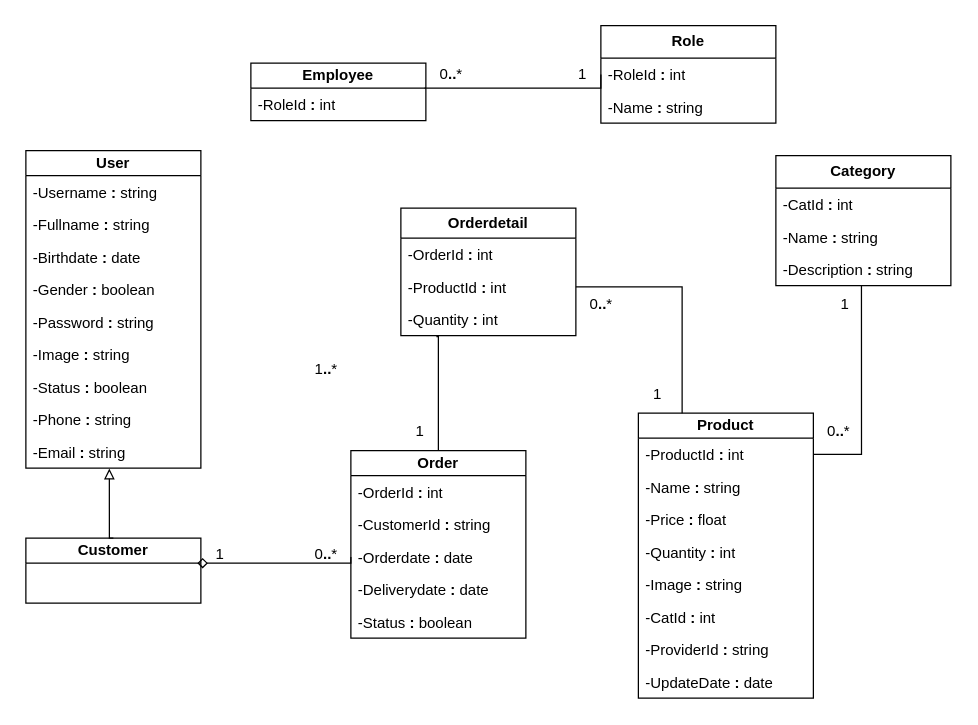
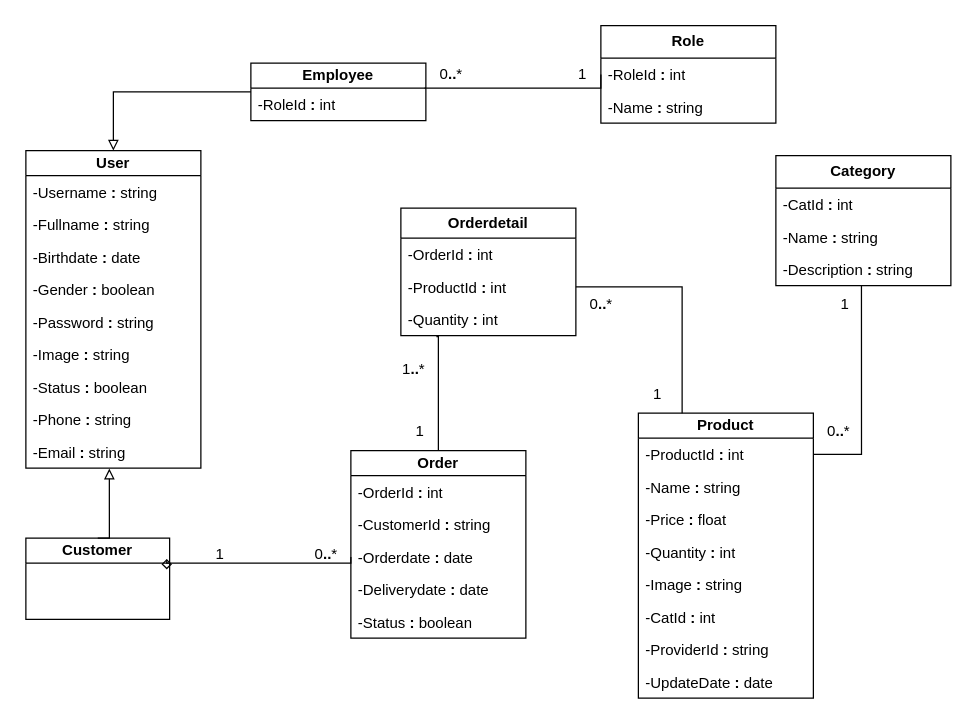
  <mxCell id="0" />
  <mxCell id="1" parent="0" />
  <mxCell id="2" value="&lt;b&gt;User&lt;/b&gt;" style="swimlane;fontStyle=0;childLayout=stackLayout;horizontal=1;startSize=20;fillColor=none;horizontalStack=0;resizeParent=1;resizeParentMax=0;resizeLast=0;collapsible=1;marginBottom=0;whiteSpace=wrap;html=1;" vertex="1" parent="1"><mxGeometry x="20" y="120" width="140" height="254" as="geometry"><mxRectangle x="150" y="210" width="100" height="30" as="alternateBounds" /></mxGeometry></mxCell>
  <mxCell id="3" value="-Username &lt;b&gt;: &lt;/b&gt;string" style="text;strokeColor=none;fillColor=none;align=left;verticalAlign=top;spacingLeft=4;spacingRight=4;overflow=hidden;rotatable=0;points=[[0,0.5],[1,0.5]];portConstraint=eastwest;whiteSpace=wrap;html=1;" vertex="1" parent="2"><mxGeometry y="20" width="140" height="26" as="geometry" /></mxCell>
  <mxCell id="4" value="-Fullname &lt;b&gt;: &lt;/b&gt;string" style="text;strokeColor=none;fillColor=none;align=left;verticalAlign=top;spacingLeft=4;spacingRight=4;overflow=hidden;rotatable=0;points=[[0,0.5],[1,0.5]];portConstraint=eastwest;whiteSpace=wrap;html=1;" vertex="1" parent="2"><mxGeometry y="46" width="140" height="26" as="geometry" /></mxCell>
  <mxCell id="5" value="&lt;div&gt;-Birthdate &lt;b&gt;: &lt;/b&gt;date&lt;/div&gt;" style="text;strokeColor=none;fillColor=none;align=left;verticalAlign=top;spacingLeft=4;spacingRight=4;overflow=hidden;rotatable=0;points=[[0,0.5],[1,0.5]];portConstraint=eastwest;whiteSpace=wrap;html=1;" vertex="1" parent="2"><mxGeometry y="72" width="140" height="26" as="geometry" /></mxCell>
  <mxCell id="6" value="&lt;div&gt;-Gender &lt;b&gt;: &lt;/b&gt;boolean&lt;/div&gt;" style="text;strokeColor=none;fillColor=none;align=left;verticalAlign=top;spacingLeft=4;spacingRight=4;overflow=hidden;rotatable=0;points=[[0,0.5],[1,0.5]];portConstraint=eastwest;whiteSpace=wrap;html=1;" vertex="1" parent="2"><mxGeometry y="98" width="140" height="26" as="geometry" /></mxCell>
  <mxCell id="7" value="-Password &lt;b&gt;: &lt;/b&gt;string" style="text;strokeColor=none;fillColor=none;align=left;verticalAlign=top;spacingLeft=4;spacingRight=4;overflow=hidden;rotatable=0;points=[[0,0.5],[1,0.5]];portConstraint=eastwest;whiteSpace=wrap;html=1;" vertex="1" parent="2"><mxGeometry y="124" width="140" height="26" as="geometry" /></mxCell>
  <mxCell id="8" value="-Image &lt;b&gt;: &lt;/b&gt;string" style="text;strokeColor=none;fillColor=none;align=left;verticalAlign=top;spacingLeft=4;spacingRight=4;overflow=hidden;rotatable=0;points=[[0,0.5],[1,0.5]];portConstraint=eastwest;whiteSpace=wrap;html=1;" vertex="1" parent="2"><mxGeometry y="150" width="140" height="26" as="geometry" /></mxCell>
  <mxCell id="9" value="-Status &lt;b&gt;: &lt;/b&gt;boolean" style="text;strokeColor=none;fillColor=none;align=left;verticalAlign=top;spacingLeft=4;spacingRight=4;overflow=hidden;rotatable=0;points=[[0,0.5],[1,0.5]];portConstraint=eastwest;whiteSpace=wrap;html=1;" vertex="1" parent="2"><mxGeometry y="176" width="140" height="26" as="geometry" /></mxCell>
  <mxCell id="10" value="&lt;div&gt;-Phone &lt;b&gt;: &lt;/b&gt;string&lt;/div&gt;" style="text;strokeColor=none;fillColor=none;align=left;verticalAlign=top;spacingLeft=4;spacingRight=4;overflow=hidden;rotatable=0;points=[[0,0.5],[1,0.5]];portConstraint=eastwest;whiteSpace=wrap;html=1;" vertex="1" parent="2"><mxGeometry y="202" width="140" height="26" as="geometry" /></mxCell>
  <mxCell id="11" value="&lt;div&gt;-Email &lt;b&gt;: &lt;/b&gt;string&lt;/div&gt;" style="text;strokeColor=none;fillColor=none;align=left;verticalAlign=top;spacingLeft=4;spacingRight=4;overflow=hidden;rotatable=0;points=[[0,0.5],[1,0.5]];portConstraint=eastwest;whiteSpace=wrap;html=1;" vertex="1" parent="2"><mxGeometry y="228" width="140" height="26" as="geometry" /></mxCell>
- <mxCell id="12" value="&lt;b&gt;Customer&lt;/b&gt;" style="swimlane;fontStyle=0;childLayout=stackLayout;horizontal=1;startSize=20;fillColor=none;horizontalStack=0;resizeParent=1;resizeParentMax=0;resizeLast=0;collapsible=1;marginBottom=0;whiteSpace=wrap;html=1;" vertex="1" parent="1"><mxGeometry x="20" y="430" width="140" height="52" as="geometry" /></mxCell>
+ <mxCell id="12" value="&lt;b&gt;Customer&lt;/b&gt;" style="swimlane;fontStyle=0;childLayout=stackLayout;horizontal=1;startSize=20;fillColor=none;horizontalStack=0;resizeParent=1;resizeParentMax=0;resizeLast=0;collapsible=1;marginBottom=0;whiteSpace=wrap;html=1;" vertex="1" parent="1"><mxGeometry x="20" y="430" width="115" height="65" as="geometry" /></mxCell>
  <mxCell id="13" style="edgeStyle=orthogonalEdgeStyle;rounded=0;orthogonalLoop=1;jettySize=auto;html=1;exitX=0.5;exitY=0;exitDx=0;exitDy=0;entryX=0.477;entryY=1.015;entryDx=0;entryDy=0;entryPerimeter=0;endArrow=block;endFill=0;" edge="1" parent="1" source="12" target="11"><mxGeometry relative="1" as="geometry"><mxPoint x="90" y="390" as="targetPoint" /><Array as="points"><mxPoint x="87" y="430" /></Array></mxGeometry></mxCell>
+ <mxCell id="14" style="edgeStyle=orthogonalEdgeStyle;rounded=0;orthogonalLoop=1;jettySize=auto;html=1;exitX=0;exitY=0.5;exitDx=0;exitDy=0;entryX=0.5;entryY=0;entryDx=0;entryDy=0;endArrow=block;endFill=0;" edge="1" parent="1" source="15" target="2"><mxGeometry relative="1" as="geometry" /></mxCell>
  <mxCell id="15" value="&lt;b&gt;Employee&lt;/b&gt;" style="swimlane;fontStyle=0;childLayout=stackLayout;horizontal=1;startSize=20;fillColor=none;horizontalStack=0;resizeParent=1;resizeParentMax=0;resizeLast=0;collapsible=1;marginBottom=0;whiteSpace=wrap;html=1;" vertex="1" parent="1"><mxGeometry x="200" y="50" width="140" height="46" as="geometry" /></mxCell>
  <mxCell id="16" value="-RoleId &lt;b&gt;: &lt;/b&gt;int" style="text;strokeColor=none;fillColor=none;align=left;verticalAlign=top;spacingLeft=4;spacingRight=4;overflow=hidden;rotatable=0;points=[[0,0.5],[1,0.5]];portConstraint=eastwest;whiteSpace=wrap;html=1;" vertex="1" parent="15"><mxGeometry y="20" width="140" height="26" as="geometry" /></mxCell>
  <mxCell id="17" value="&lt;b&gt;Role&lt;/b&gt;" style="swimlane;fontStyle=0;childLayout=stackLayout;horizontal=1;startSize=26;fillColor=none;horizontalStack=0;resizeParent=1;resizeParentMax=0;resizeLast=0;collapsible=1;marginBottom=0;whiteSpace=wrap;html=1;" vertex="1" parent="1"><mxGeometry x="480" y="20" width="140" height="78" as="geometry" /></mxCell>
  <mxCell id="18" value="-RoleId &lt;b&gt;: &lt;/b&gt;int" style="text;strokeColor=none;fillColor=none;align=left;verticalAlign=top;spacingLeft=4;spacingRight=4;overflow=hidden;rotatable=0;points=[[0,0.5],[1,0.5]];portConstraint=eastwest;whiteSpace=wrap;html=1;" vertex="1" parent="17"><mxGeometry y="26" width="140" height="26" as="geometry" /></mxCell>
  <mxCell id="19" value="-Name &lt;b&gt;: &lt;/b&gt;string" style="text;strokeColor=none;fillColor=none;align=left;verticalAlign=top;spacingLeft=4;spacingRight=4;overflow=hidden;rotatable=0;points=[[0,0.5],[1,0.5]];portConstraint=eastwest;whiteSpace=wrap;html=1;" vertex="1" parent="17"><mxGeometry y="52" width="140" height="26" as="geometry" /></mxCell>
  <mxCell id="20" style="edgeStyle=orthogonalEdgeStyle;rounded=0;orthogonalLoop=1;jettySize=auto;html=1;exitX=0;exitY=0.5;exitDx=0;exitDy=0;endArrow=none;endFill=0;" edge="1" parent="1" source="18"><mxGeometry relative="1" as="geometry"><mxPoint x="339" y="70" as="targetPoint" /><Array as="points"><mxPoint x="480" y="70" /></Array></mxGeometry></mxCell>
  <mxCell id="21" value="0&lt;b&gt;..&lt;/b&gt;*" style="text;html=1;align=center;verticalAlign=middle;resizable=0;points=[];autosize=1;strokeColor=none;fillColor=none;" vertex="1" parent="1"><mxGeometry x="340" y="44" width="40" height="30" as="geometry" /></mxCell>
  <mxCell id="22" value="1" style="text;html=1;align=center;verticalAlign=middle;resizable=0;points=[];autosize=1;strokeColor=none;fillColor=none;" vertex="1" parent="1"><mxGeometry x="450" y="44" width="30" height="30" as="geometry" /></mxCell>
  <mxCell id="23" value="&lt;b&gt;Order&lt;/b&gt;" style="swimlane;fontStyle=0;childLayout=stackLayout;horizontal=1;startSize=20;fillColor=none;horizontalStack=0;resizeParent=1;resizeParentMax=0;resizeLast=0;collapsible=1;marginBottom=0;whiteSpace=wrap;html=1;" vertex="1" parent="1"><mxGeometry x="280" y="360" width="140" height="150" as="geometry" /></mxCell>
  <mxCell id="24" value="-OrderId &lt;b&gt;: &lt;/b&gt;int" style="text;strokeColor=none;fillColor=none;align=left;verticalAlign=top;spacingLeft=4;spacingRight=4;overflow=hidden;rotatable=0;points=[[0,0.5],[1,0.5]];portConstraint=eastwest;whiteSpace=wrap;html=1;" vertex="1" parent="23"><mxGeometry y="20" width="140" height="26" as="geometry" /></mxCell>
  <mxCell id="25" value="-CustomerId &lt;b&gt;: &lt;/b&gt;string" style="text;strokeColor=none;fillColor=none;align=left;verticalAlign=top;spacingLeft=4;spacingRight=4;overflow=hidden;rotatable=0;points=[[0,0.5],[1,0.5]];portConstraint=eastwest;whiteSpace=wrap;html=1;" vertex="1" parent="23"><mxGeometry y="46" width="140" height="26" as="geometry" /></mxCell>
  <mxCell id="26" value="-Orderdate &lt;b&gt;: &lt;/b&gt;date" style="text;strokeColor=none;fillColor=none;align=left;verticalAlign=top;spacingLeft=4;spacingRight=4;overflow=hidden;rotatable=0;points=[[0,0.5],[1,0.5]];portConstraint=eastwest;whiteSpace=wrap;html=1;" vertex="1" parent="23"><mxGeometry y="72" width="140" height="26" as="geometry" /></mxCell>
  <mxCell id="27" value="-Deliverydate &lt;b&gt;: &lt;/b&gt;date" style="text;strokeColor=none;fillColor=none;align=left;verticalAlign=top;spacingLeft=4;spacingRight=4;overflow=hidden;rotatable=0;points=[[0,0.5],[1,0.5]];portConstraint=eastwest;whiteSpace=wrap;html=1;" vertex="1" parent="23"><mxGeometry y="98" width="140" height="26" as="geometry" /></mxCell>
  <mxCell id="28" value="-Status &lt;b&gt;: &lt;/b&gt;boolean" style="text;strokeColor=none;fillColor=none;align=left;verticalAlign=top;spacingLeft=4;spacingRight=4;overflow=hidden;rotatable=0;points=[[0,0.5],[1,0.5]];portConstraint=eastwest;whiteSpace=wrap;html=1;" vertex="1" parent="23"><mxGeometry y="124" width="140" height="26" as="geometry" /></mxCell>
  <mxCell id="29" style="edgeStyle=orthogonalEdgeStyle;rounded=0;orthogonalLoop=1;jettySize=auto;html=1;exitX=0;exitY=0.5;exitDx=0;exitDy=0;entryX=0.98;entryY=0.385;entryDx=0;entryDy=0;entryPerimeter=0;endArrow=diamond;endFill=0;" edge="1" parent="1" source="26" target="12"><mxGeometry relative="1" as="geometry"><Array as="points"><mxPoint x="280" y="450" /></Array></mxGeometry></mxCell>
  <mxCell id="30" value="1" style="text;html=1;align=center;verticalAlign=middle;resizable=0;points=[];autosize=1;strokeColor=none;fillColor=none;" vertex="1" parent="1"><mxGeometry x="160" y="428" width="30" height="30" as="geometry" /></mxCell>
  <mxCell id="31" value="0&lt;b&gt;..&lt;/b&gt;*" style="text;html=1;align=center;verticalAlign=middle;resizable=0;points=[];autosize=1;strokeColor=none;fillColor=none;" vertex="1" parent="1"><mxGeometry x="240" y="428" width="40" height="30" as="geometry" /></mxCell>
  <mxCell id="32" value="&lt;b&gt;Orderdetail&lt;/b&gt;" style="swimlane;fontStyle=0;childLayout=stackLayout;horizontal=1;startSize=24;fillColor=none;horizontalStack=0;resizeParent=1;resizeParentMax=0;resizeLast=0;collapsible=1;marginBottom=0;whiteSpace=wrap;html=1;" vertex="1" parent="1"><mxGeometry x="320" y="166" width="140" height="102" as="geometry" /></mxCell>
  <mxCell id="33" value="-OrderId &lt;b&gt;: &lt;/b&gt;int" style="text;strokeColor=none;fillColor=none;align=left;verticalAlign=top;spacingLeft=4;spacingRight=4;overflow=hidden;rotatable=0;points=[[0,0.5],[1,0.5]];portConstraint=eastwest;whiteSpace=wrap;html=1;" vertex="1" parent="32"><mxGeometry y="24" width="140" height="26" as="geometry" /></mxCell>
  <mxCell id="34" value="-ProductId &lt;b&gt;: &lt;/b&gt;int" style="text;strokeColor=none;fillColor=none;align=left;verticalAlign=top;spacingLeft=4;spacingRight=4;overflow=hidden;rotatable=0;points=[[0,0.5],[1,0.5]];portConstraint=eastwest;whiteSpace=wrap;html=1;" vertex="1" parent="32"><mxGeometry y="50" width="140" height="26" as="geometry" /></mxCell>
  <mxCell id="35" value="-Quantity &lt;b&gt;: &lt;/b&gt;int" style="text;strokeColor=none;fillColor=none;align=left;verticalAlign=top;spacingLeft=4;spacingRight=4;overflow=hidden;rotatable=0;points=[[0,0.5],[1,0.5]];portConstraint=eastwest;whiteSpace=wrap;html=1;" vertex="1" parent="32"><mxGeometry y="76" width="140" height="26" as="geometry" /></mxCell>
  <mxCell id="36" style="edgeStyle=orthogonalEdgeStyle;rounded=0;orthogonalLoop=1;jettySize=auto;html=1;exitX=0.5;exitY=0;exitDx=0;exitDy=0;entryX=0.203;entryY=1.031;entryDx=0;entryDy=0;entryPerimeter=0;endArrow=none;endFill=0;" edge="1" parent="1" source="23" target="35"><mxGeometry relative="1" as="geometry"><Array as="points"><mxPoint x="350" y="269" /></Array></mxGeometry></mxCell>
  <mxCell id="37" value="1" style="text;html=1;align=center;verticalAlign=middle;resizable=0;points=[];autosize=1;strokeColor=none;fillColor=none;" vertex="1" parent="1"><mxGeometry x="320" y="330" width="30" height="30" as="geometry" /></mxCell>
- <mxCell id="38" value="1&lt;b&gt;..&lt;/b&gt;*" style="text;html=1;align=center;verticalAlign=middle;resizable=0;points=[];autosize=1;strokeColor=none;fillColor=none;" vertex="1" parent="1"><mxGeometry x="240" y="280" width="40" height="30" as="geometry" /></mxCell>
+ <mxCell id="38" value="1&lt;b&gt;..&lt;/b&gt;*" style="text;html=1;align=center;verticalAlign=middle;resizable=0;points=[];autosize=1;strokeColor=none;fillColor=none;" vertex="1" parent="1"><mxGeometry x="310" y="280" width="40" height="30" as="geometry" /></mxCell>
  <mxCell id="39" style="edgeStyle=orthogonalEdgeStyle;rounded=0;orthogonalLoop=1;jettySize=auto;html=1;exitX=0.25;exitY=0;exitDx=0;exitDy=0;entryX=1;entryY=0.5;entryDx=0;entryDy=0;endArrow=none;endFill=0;" edge="1" parent="1" source="40" target="34"><mxGeometry relative="1" as="geometry" /></mxCell>
  <mxCell id="40" value="&lt;b&gt;Product&lt;/b&gt;" style="swimlane;fontStyle=0;childLayout=stackLayout;horizontal=1;startSize=20;fillColor=none;horizontalStack=0;resizeParent=1;resizeParentMax=0;resizeLast=0;collapsible=1;marginBottom=0;whiteSpace=wrap;html=1;" vertex="1" parent="1"><mxGeometry x="510" y="330" width="140" height="228" as="geometry" /></mxCell>
  <mxCell id="41" value="-ProductId &lt;b&gt;: &lt;/b&gt;int" style="text;strokeColor=none;fillColor=none;align=left;verticalAlign=top;spacingLeft=4;spacingRight=4;overflow=hidden;rotatable=0;points=[[0,0.5],[1,0.5]];portConstraint=eastwest;whiteSpace=wrap;html=1;" vertex="1" parent="40"><mxGeometry y="20" width="140" height="26" as="geometry" /></mxCell>
  <mxCell id="42" value="-Name &lt;b&gt;: &lt;/b&gt;string" style="text;strokeColor=none;fillColor=none;align=left;verticalAlign=top;spacingLeft=4;spacingRight=4;overflow=hidden;rotatable=0;points=[[0,0.5],[1,0.5]];portConstraint=eastwest;whiteSpace=wrap;html=1;" vertex="1" parent="40"><mxGeometry y="46" width="140" height="26" as="geometry" /></mxCell>
  <mxCell id="43" value="-Price &lt;b&gt;: &lt;/b&gt;float" style="text;strokeColor=none;fillColor=none;align=left;verticalAlign=top;spacingLeft=4;spacingRight=4;overflow=hidden;rotatable=0;points=[[0,0.5],[1,0.5]];portConstraint=eastwest;whiteSpace=wrap;html=1;" vertex="1" parent="40"><mxGeometry y="72" width="140" height="26" as="geometry" /></mxCell>
  <mxCell id="44" value="-Quantity &lt;b&gt;: &lt;/b&gt;int" style="text;strokeColor=none;fillColor=none;align=left;verticalAlign=top;spacingLeft=4;spacingRight=4;overflow=hidden;rotatable=0;points=[[0,0.5],[1,0.5]];portConstraint=eastwest;whiteSpace=wrap;html=1;" vertex="1" parent="40"><mxGeometry y="98" width="140" height="26" as="geometry" /></mxCell>
  <mxCell id="45" value="-Image &lt;b&gt;: &lt;/b&gt;string" style="text;strokeColor=none;fillColor=none;align=left;verticalAlign=top;spacingLeft=4;spacingRight=4;overflow=hidden;rotatable=0;points=[[0,0.5],[1,0.5]];portConstraint=eastwest;whiteSpace=wrap;html=1;" vertex="1" parent="40"><mxGeometry y="124" width="140" height="26" as="geometry" /></mxCell>
  <mxCell id="46" value="-CatId &lt;b&gt;: &lt;/b&gt;int" style="text;strokeColor=none;fillColor=none;align=left;verticalAlign=top;spacingLeft=4;spacingRight=4;overflow=hidden;rotatable=0;points=[[0,0.5],[1,0.5]];portConstraint=eastwest;whiteSpace=wrap;html=1;" vertex="1" parent="40"><mxGeometry y="150" width="140" height="26" as="geometry" /></mxCell>
  <mxCell id="47" value="-ProviderId &lt;b&gt;:&lt;/b&gt; string" style="text;strokeColor=none;fillColor=none;align=left;verticalAlign=top;spacingLeft=4;spacingRight=4;overflow=hidden;rotatable=0;points=[[0,0.5],[1,0.5]];portConstraint=eastwest;whiteSpace=wrap;html=1;" vertex="1" parent="40"><mxGeometry y="176" width="140" height="26" as="geometry" /></mxCell>
  <mxCell id="48" value="-UpdateDate &lt;b&gt;: &lt;/b&gt;date" style="text;strokeColor=none;fillColor=none;align=left;verticalAlign=top;spacingLeft=4;spacingRight=4;overflow=hidden;rotatable=0;points=[[0,0.5],[1,0.5]];portConstraint=eastwest;whiteSpace=wrap;html=1;" vertex="1" parent="40"><mxGeometry y="202" width="140" height="26" as="geometry" /></mxCell>
  <mxCell id="49" value="1" style="text;html=1;align=center;verticalAlign=middle;resizable=0;points=[];autosize=1;strokeColor=none;fillColor=none;" vertex="1" parent="1"><mxGeometry x="510" y="300" width="30" height="30" as="geometry" /></mxCell>
  <mxCell id="50" value="0&lt;b&gt;..&lt;/b&gt;*" style="text;html=1;align=center;verticalAlign=middle;resizable=0;points=[];autosize=1;strokeColor=none;fillColor=none;" vertex="1" parent="1"><mxGeometry x="460" y="228" width="40" height="30" as="geometry" /></mxCell>
  <mxCell id="51" value="&lt;b&gt;Category&lt;/b&gt;" style="swimlane;fontStyle=0;childLayout=stackLayout;horizontal=1;startSize=26;fillColor=none;horizontalStack=0;resizeParent=1;resizeParentMax=0;resizeLast=0;collapsible=1;marginBottom=0;whiteSpace=wrap;html=1;" vertex="1" parent="1"><mxGeometry x="620" y="124" width="140" height="104" as="geometry" /></mxCell>
  <mxCell id="52" value="-CatId &lt;b&gt;: &lt;/b&gt;int" style="text;strokeColor=none;fillColor=none;align=left;verticalAlign=top;spacingLeft=4;spacingRight=4;overflow=hidden;rotatable=0;points=[[0,0.5],[1,0.5]];portConstraint=eastwest;whiteSpace=wrap;html=1;" vertex="1" parent="51"><mxGeometry y="26" width="140" height="26" as="geometry" /></mxCell>
  <mxCell id="53" value="-Name &lt;b&gt;: &lt;/b&gt;string" style="text;strokeColor=none;fillColor=none;align=left;verticalAlign=top;spacingLeft=4;spacingRight=4;overflow=hidden;rotatable=0;points=[[0,0.5],[1,0.5]];portConstraint=eastwest;whiteSpace=wrap;html=1;" vertex="1" parent="51"><mxGeometry y="52" width="140" height="26" as="geometry" /></mxCell>
  <mxCell id="54" value="-Description &lt;b&gt;:&lt;/b&gt; string" style="text;strokeColor=none;fillColor=none;align=left;verticalAlign=top;spacingLeft=4;spacingRight=4;overflow=hidden;rotatable=0;points=[[0,0.5],[1,0.5]];portConstraint=eastwest;whiteSpace=wrap;html=1;" vertex="1" parent="51"><mxGeometry y="78" width="140" height="26" as="geometry" /></mxCell>
  <mxCell id="55" style="edgeStyle=orthogonalEdgeStyle;rounded=0;orthogonalLoop=1;jettySize=auto;html=1;exitX=1;exitY=0.5;exitDx=0;exitDy=0;entryX=0.489;entryY=0.985;entryDx=0;entryDy=0;entryPerimeter=0;endArrow=none;endFill=0;" edge="1" parent="1" source="41" target="54"><mxGeometry relative="1" as="geometry" /></mxCell>
  <mxCell id="56" value="0&lt;b&gt;..&lt;/b&gt;*" style="text;html=1;align=center;verticalAlign=middle;resizable=0;points=[];autosize=1;strokeColor=none;fillColor=none;" vertex="1" parent="1"><mxGeometry x="650" y="330" width="40" height="30" as="geometry" /></mxCell>
  <mxCell id="57" value="1" style="text;html=1;align=center;verticalAlign=middle;resizable=0;points=[];autosize=1;strokeColor=none;fillColor=none;" vertex="1" parent="1"><mxGeometry x="660" y="228" width="30" height="30" as="geometry" /></mxCell>
